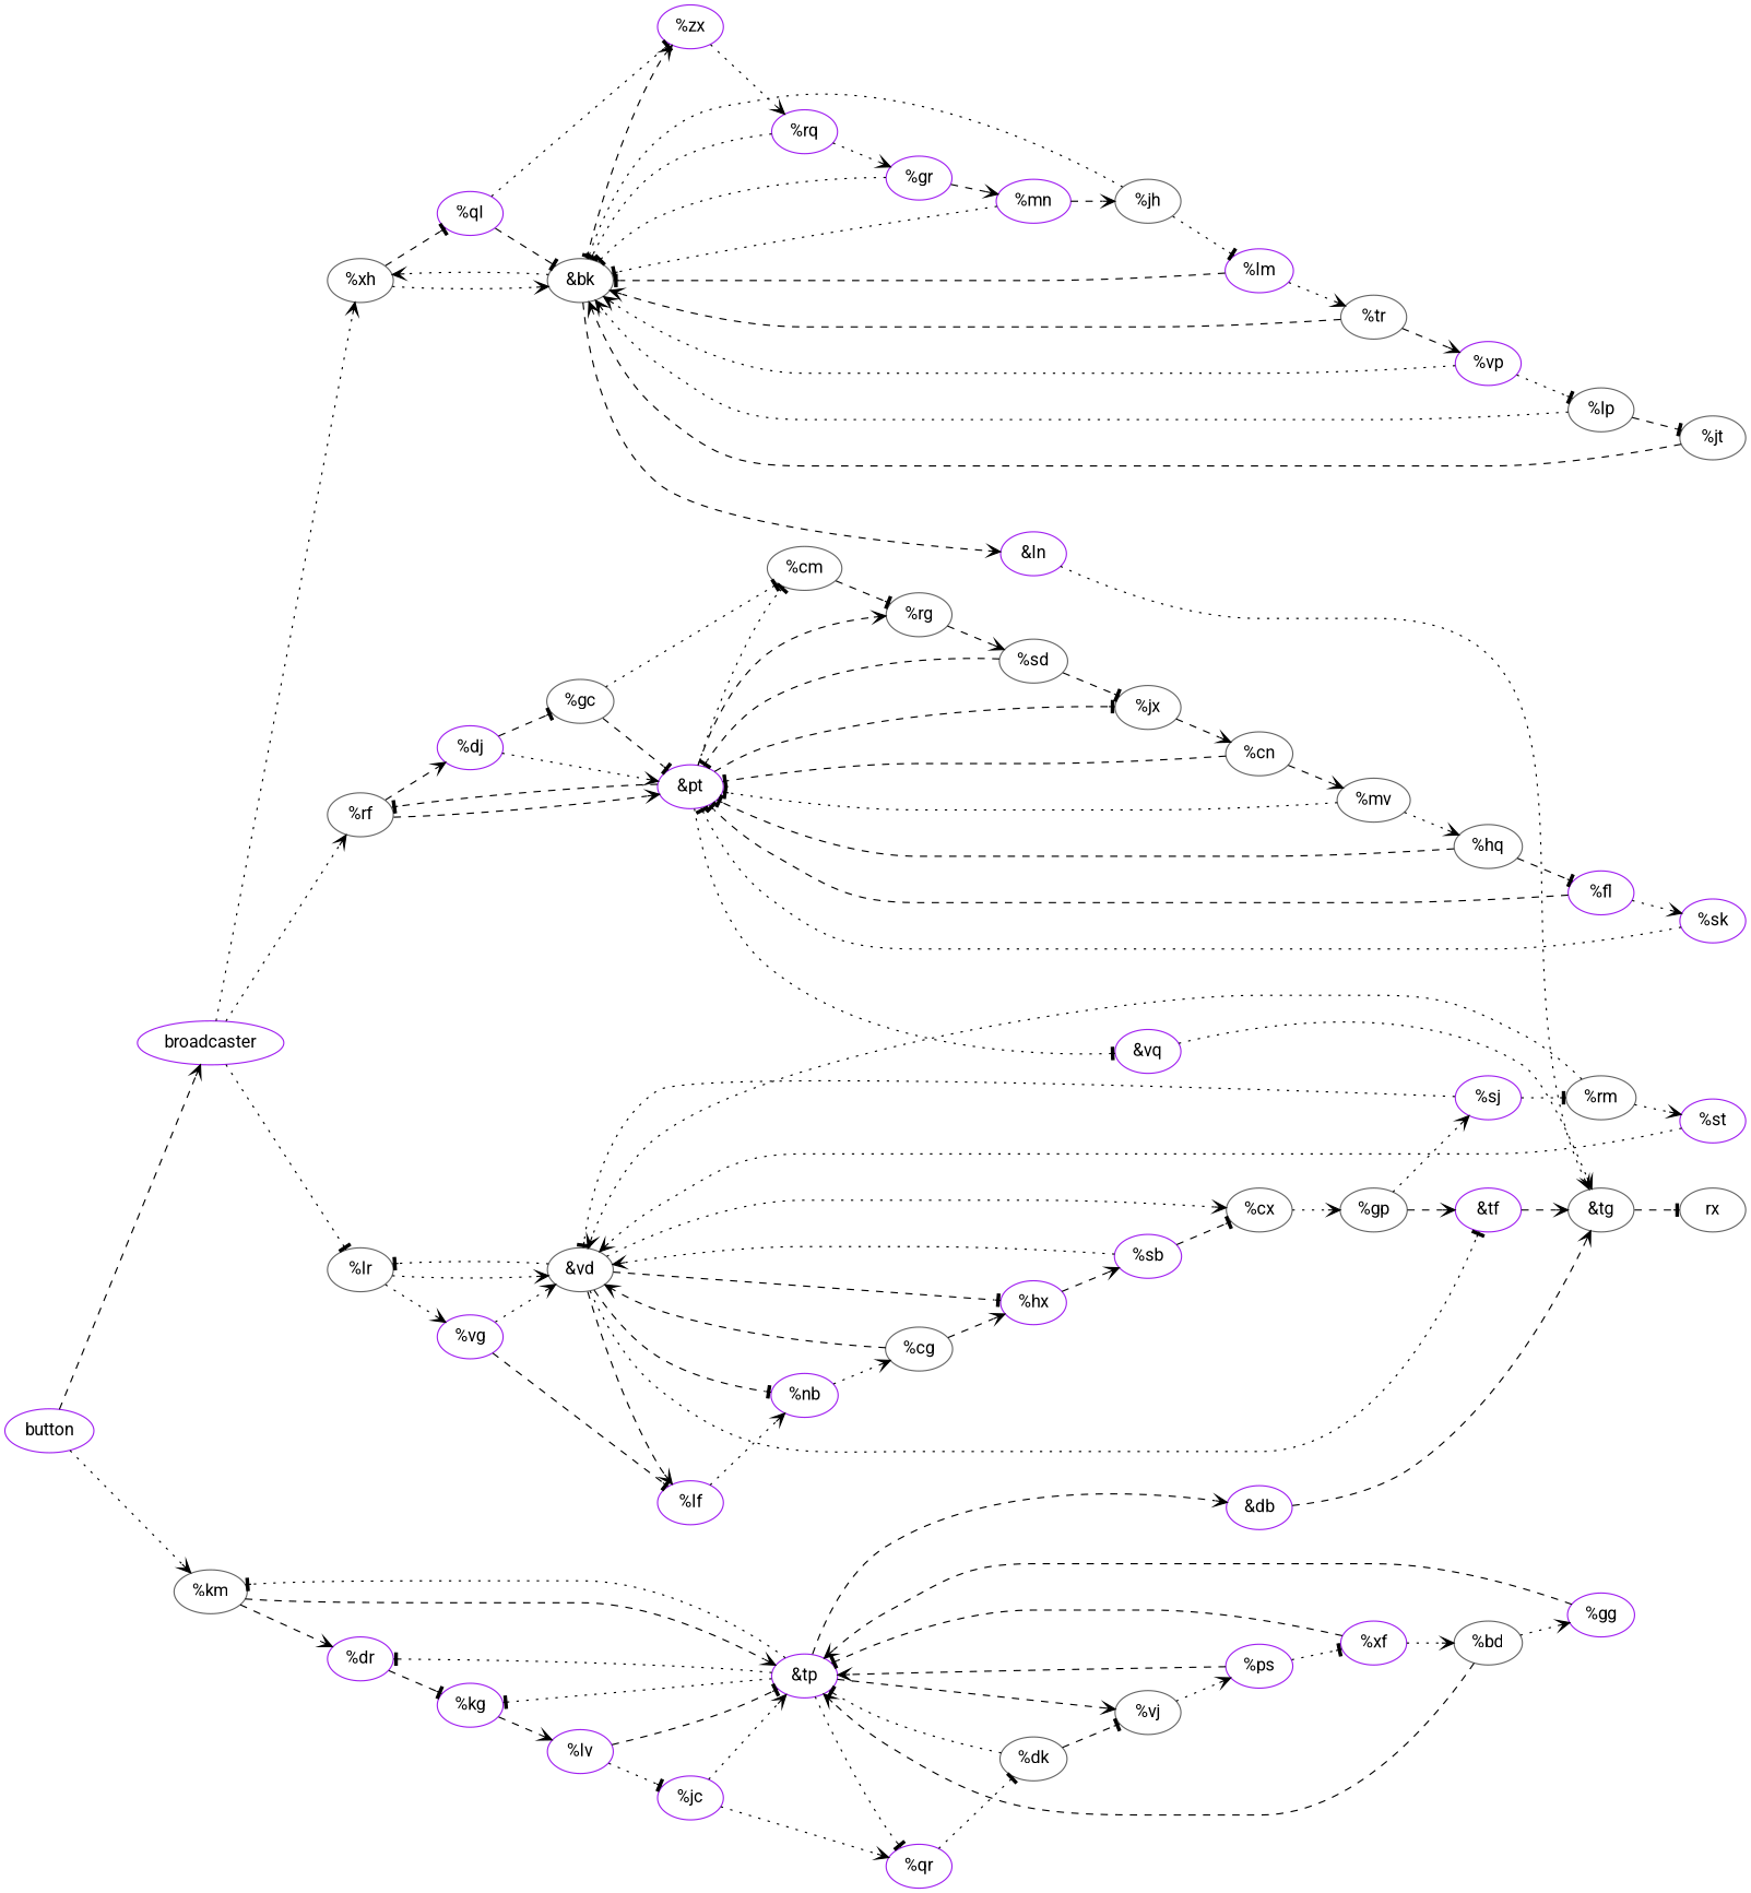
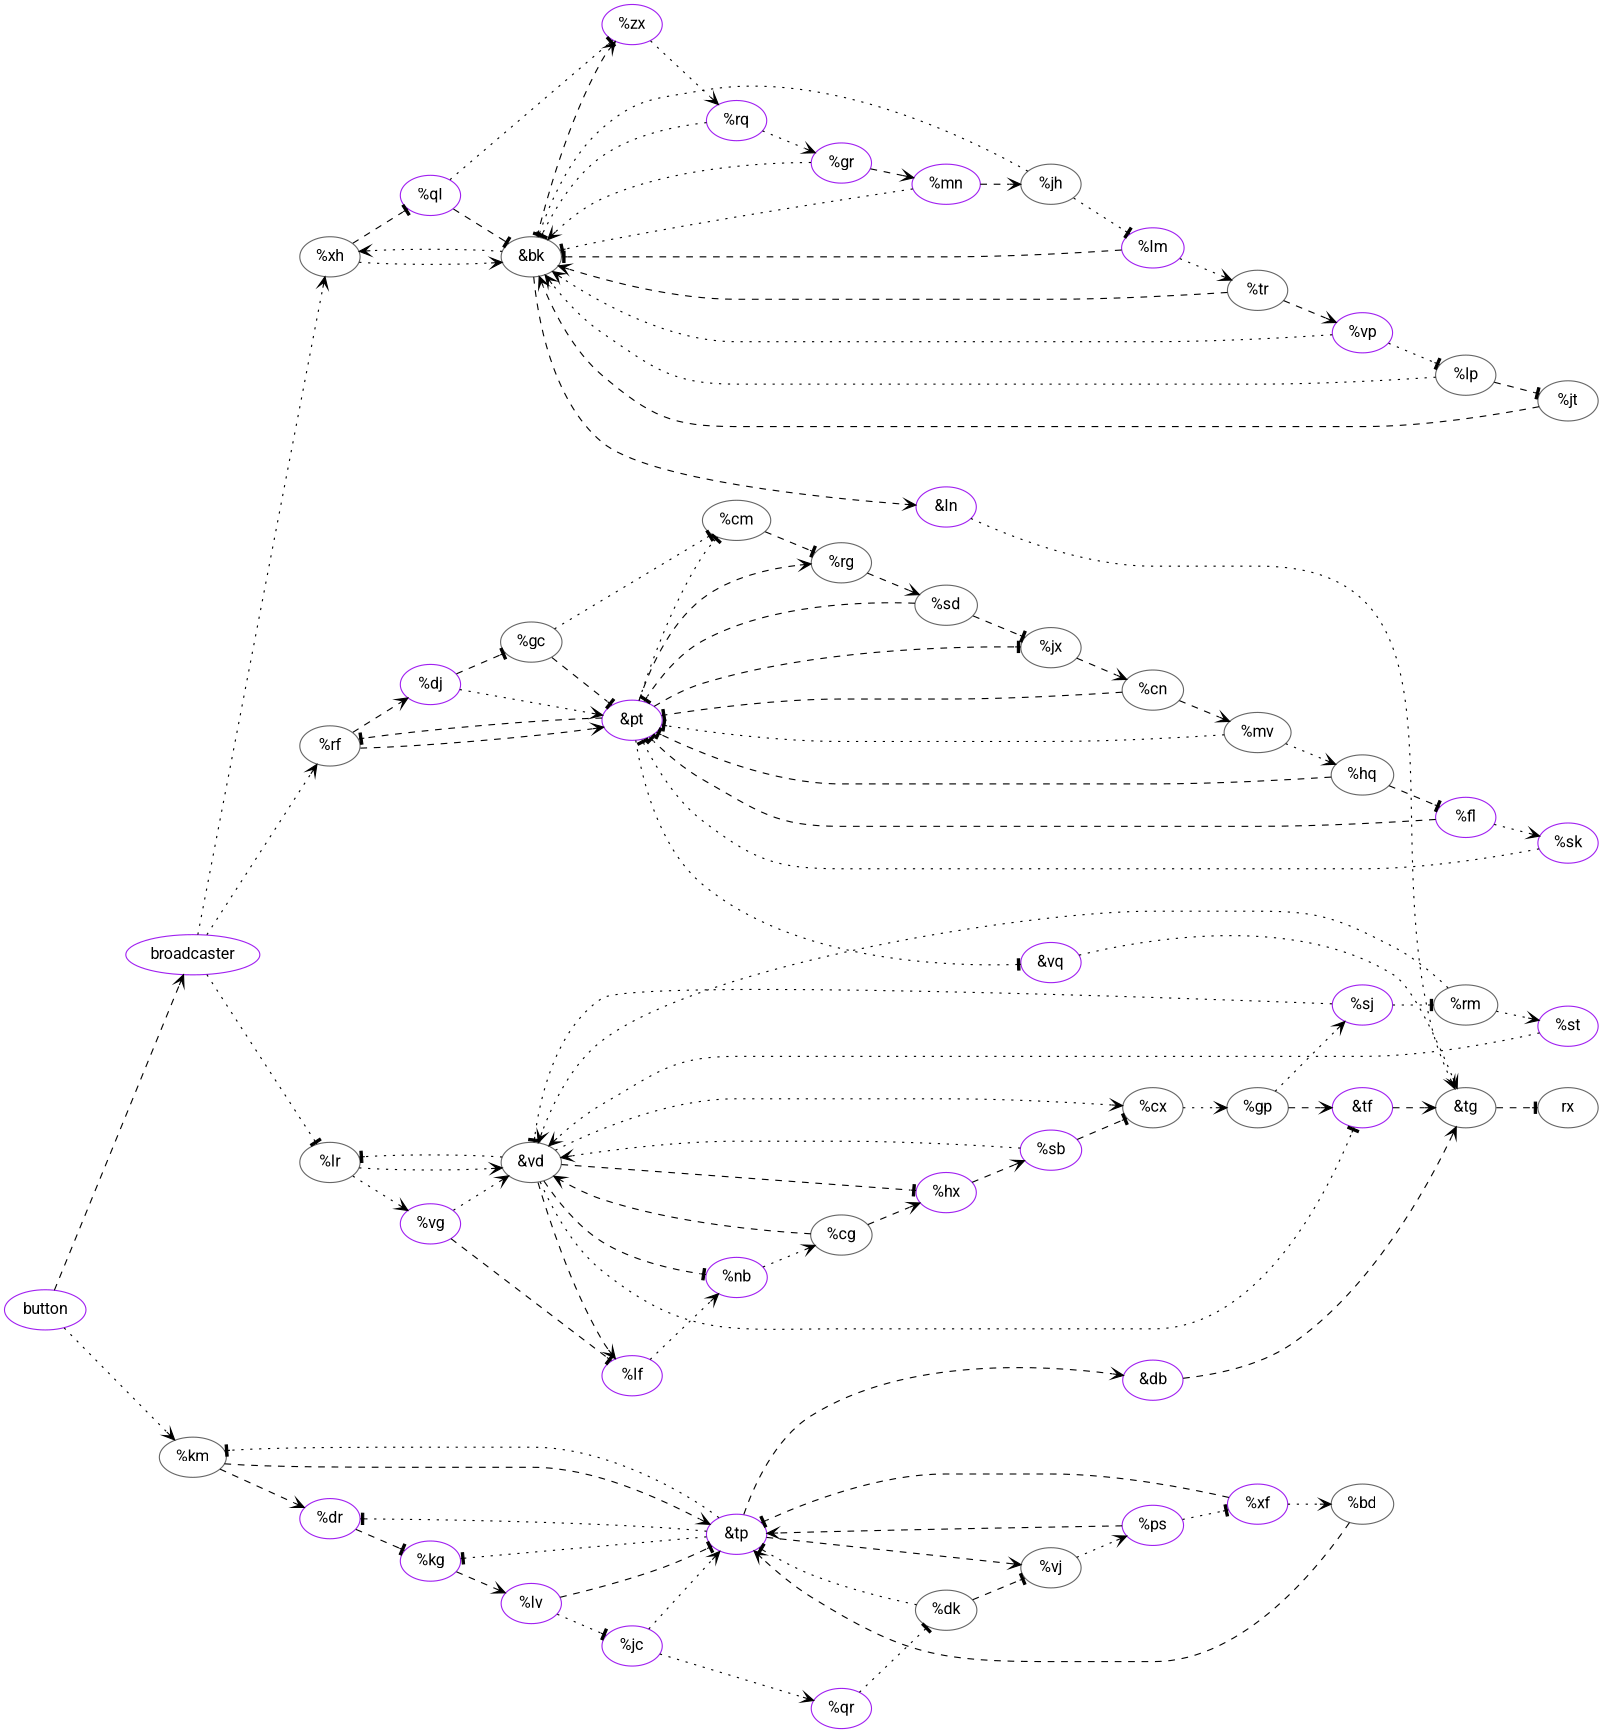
  digraph {
    fontname=Roboto
    rankdir=LR
    node [color=purple fontname=Roboto]
    edge [arrowhead=vee fontname=Roboto style=dotted]
    button
    broadcaster
    "\%km" [color=gray40]
    "\%lr" [color=gray40]
    "\%xh" [color=gray40]
    "\%rf" [color=gray40]
    "\%dr"
    "\&tp"
    "\%vg"
    "\&vd" [color=gray40]
    "\&bk" [color=gray40]
    "\%ql"
    "\&pt"
    "\%dj"
    "\%lf"
    "\%nb"
    "\&tf"
    "\%cx" [color=gray40]
    "\%hx"
    "\%cg" [color=gray40]
    "\&tg" [color=gray40]
    "\%gp" [color=gray40]
    "\%sb"
    "\%kg"
    "\%lv"
    "\%jc"
    "\%cn" [color=gray40]
    "\%mv" [color=gray40]
    "\%hq" [color=gray40]
    "\%jx" [color=gray40]
    "\&vq"
    "\%cm" [color=gray40]
    "\%rg" [color=gray40]
    "\%fl"
    "\%sd" [color=gray40]
    "\%rq"
    "\%gr"
    "\&ln"
    "\%zx"
    "\%mn"
    "\%jh" [color=gray40]
    "\%vp"
    "\%lp" [color=gray40]
    "\%jt" [color=gray40]
    "\%qr"
    "\%vj" [color=gray40]
    "\&db"
    "\%dk" [color=gray40]
    "\%ps"
    "\%sj"
    "\%rm" [color=gray40]
    "\%st"
    rx [color=gray40]
    "\%xf"
    "\%bd" [color=gray40]
    "\%gc" [color=gray40]
    "\%sk"
    "\%lm"
    "\%tr" [color=gray40]
-   "\%gg"
    button -> broadcaster [style=dashed]
    button -> "\%km"
    broadcaster -> "\%lr" [arrowhead=tee]
    broadcaster -> "\%xh"
    broadcaster -> "\%rf"
    "\%km" -> "\%dr" [style=dashed]
    "\%km" -> "\&tp" [style=dashed]
    "\%lr" -> "\%vg"
    "\%lr" -> "\&vd"
    "\%xh" -> "\&bk"
    "\%xh" -> "\%ql" [arrowhead=tee style=dashed]
    "\%rf" -> "\&pt" [style=dashed]
    "\%rf" -> "\%dj" [style=dashed]
    "\%dr" -> "\%kg" [arrowhead=tee style=dashed]
    "\&tp" -> "\%km" [arrowhead=tee]
    "\&tp" -> "\%dr" [arrowhead=tee]
    "\&tp" -> "\%kg" [arrowhead=tee]
-   "\&tp" -> "\%qr" [arrowhead=tee]
    "\&tp" -> "\%vj" [style=dashed]
    "\&tp" -> "\&db" [style=dashed]
    "\%vg" -> "\&vd"
    "\%vg" -> "\%lf" [arrowhead=tee style=dashed]
    "\&vd" -> "\%lr" [arrowhead=tee]
    "\&vd" -> "\%lf" [style=dashed]
    "\&vd" -> "\%nb" [arrowhead=tee style=dashed]
    "\&vd" -> "\&tf" [arrowhead=tee]
    "\&vd" -> "\%cx"
    "\&vd" -> "\%hx" [arrowhead=tee style=dashed]
    "\&bk" -> "\%xh"
    "\&bk" -> "\&ln" [style=dashed]
    "\&bk" -> "\%zx" [style=dashed]
    "\%ql" -> "\&bk" [arrowhead=tee style=dashed]
    "\%ql" -> "\%zx" [arrowhead=tee]
    "\&pt" -> "\%rf" [arrowhead=tee style=dashed]
    "\&pt" -> "\%jx" [arrowhead=tee style=dashed]
    "\&pt" -> "\&vq" [arrowhead=tee]
    "\&pt" -> "\%cm" [arrowhead=tee]
    "\&pt" -> "\%rg" [style=dashed]
    "\%dj" -> "\&pt"
    "\%dj" -> "\%gc" [arrowhead=tee style=dashed]
    "\%lf" -> "\%nb"
    "\%nb" -> "\%cg"
    "\&tf" -> "\&tg" [style=dashed]
    "\%cx" -> "\%gp"
    "\%hx" -> "\%sb" [style=dashed]
    "\%cg" -> "\&vd" [style=dashed]
    "\%cg" -> "\%hx" [style=dashed]
    "\&tg" -> rx [arrowhead=tee style=dashed]
    "\%gp" -> "\&tf" [style=dashed]
    "\%gp" -> "\%sj"
    "\%sb" -> "\&vd"
    "\%sb" -> "\%cx" [arrowhead=tee style=dashed]
    "\%kg" -> "\%lv" [style=dashed]
    "\%lv" -> "\&tp" [arrowhead=tee style=dashed]
    "\%lv" -> "\%jc" [arrowhead=tee]
    "\%jc" -> "\&tp"
    "\%jc" -> "\%qr"
    "\%cn" -> "\&pt" [arrowhead=tee style=dashed]
    "\%cn" -> "\%mv" [style=dashed]
    "\%mv" -> "\&pt" [arrowhead=tee]
    "\%mv" -> "\%hq"
    "\%hq" -> "\&pt" [arrowhead=tee style=dashed]
    "\%hq" -> "\%fl" [arrowhead=tee style=dashed]
    "\%jx" -> "\%cn" [style=dashed]
    "\&vq" -> "\&tg"
    "\%cm" -> "\%rg" [arrowhead=tee style=dashed]
    "\%rg" -> "\%sd" [style=dashed]
    "\%fl" -> "\&pt" [arrowhead=tee style=dashed]
    "\%fl" -> "\%sk"
    "\%sd" -> "\&pt" [arrowhead=tee style=dashed]
    "\%sd" -> "\%jx" [arrowhead=tee style=dashed]
    "\%rq" -> "\&bk" [arrowhead=tee]
    "\%rq" -> "\%gr"
-   "\%gr" -> "\&bk" [arrowhead=tee]
+   "\%gr" -> "\&bk"
    "\%gr" -> "\%mn" [style=dashed]
    "\&ln" -> "\&tg"
    "\%zx" -> "\%rq"
    "\%mn" -> "\&bk" [arrowhead=tee]
    "\%mn" -> "\%jh" [style=dashed]
    "\%jh" -> "\&bk" [arrowhead=tee]
    "\%jh" -> "\%lm" [arrowhead=tee]
    "\%vp" -> "\&bk"
    "\%vp" -> "\%lp" [arrowhead=tee]
    "\%lp" -> "\&bk"
    "\%lp" -> "\%jt" [arrowhead=tee style=dashed]
    "\%jt" -> "\&bk" [style=dashed]
    "\%qr" -> "\%dk" [arrowhead=tee]
    "\%vj" -> "\%ps"
    "\&db" -> "\&tg" [style=dashed]
    "\%dk" -> "\&tp" [arrowhead=tee]
    "\%dk" -> "\%vj" [arrowhead=tee style=dashed]
    "\%ps" -> "\&tp" [style=dashed]
    "\%ps" -> "\%xf" [arrowhead=tee]
    "\%sj" -> "\&vd" [arrowhead=tee]
    "\%sj" -> "\%rm" [arrowhead=tee]
    "\%rm" -> "\&vd"
    "\%rm" -> "\%st"
    "\%st" -> "\&vd"
    "\%xf" -> "\&tp" [arrowhead=tee style=dashed]
    "\%xf" -> "\%bd"
    "\%bd" -> "\&tp" [style=dashed]
-   "\%bd" -> "\%gg"
    "\%gc" -> "\&pt" [arrowhead=tee style=dashed]
    "\%gc" -> "\%cm" [arrowhead=tee]
    "\%sk" -> "\&pt" [arrowhead=tee]
    "\%lm" -> "\&bk" [arrowhead=tee style=dashed]
    "\%lm" -> "\%tr"
    "\%tr" -> "\&bk" [style=dashed]
    "\%tr" -> "\%vp" [style=dashed]
-   "\%gg" -> "\&tp" [style=dashed]
  }
